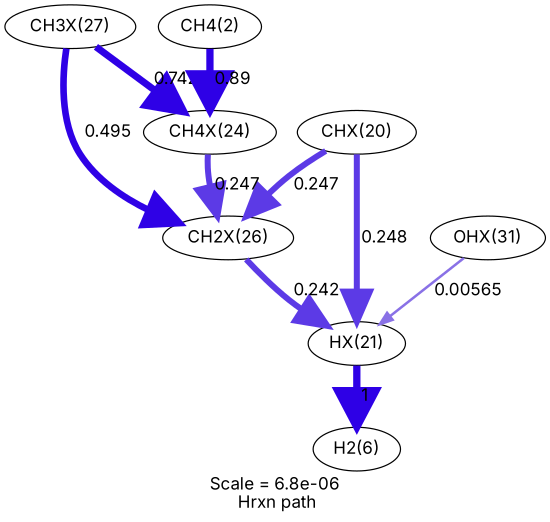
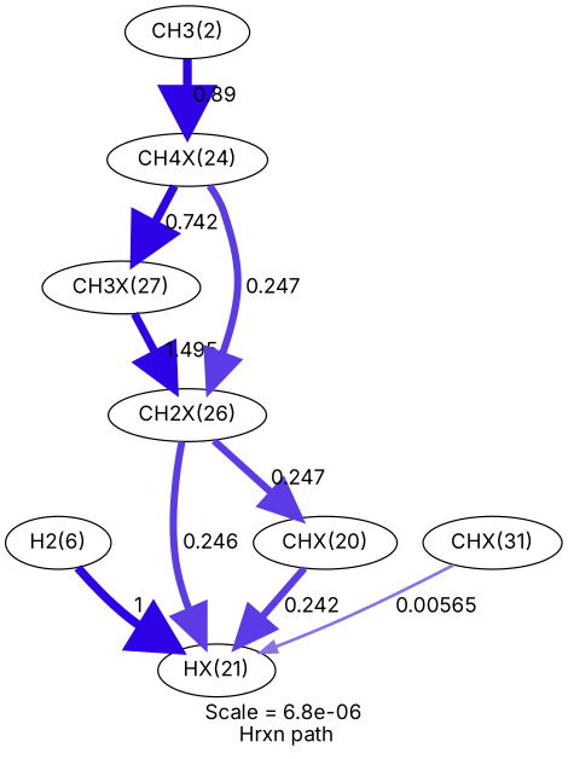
  digraph {
    fontname=Inter
    label="Scale = 6.8e-06\l Hrxn path"
    node [fontname=Inter]
    edge [arrowsize=2.47 color="0.7, 0.747, 0.9" fontname=Inter penwidth=4.94]
    n1 [label="HX(21)"]
    n2 [label="H2(6)"]
    n3 [label="CH3X(27)"]
    n4 [label="CH2X(26)"]
    n5 [label="CHX(20)"]
-   n6 [label="OHX(31)"]
+   n6 [label="CHX(31)"]
    n7 [label="CH4X(24)"]
-   n8 [label="CH4(2)"]
-   n1 -> n2 [arrowsize=3 color="0.7, 1.5, 0.9" label=" 1" penwidth=6]
-   n3 -> n4 [arrowsize=2.73 color="0.7, 0.995, 0.9" label=" 0.495" penwidth=5.47]
-   n4 -> n1 [color="0.7, 0.746, 0.9" label=" 0.242"]
-   n5 -> n4 [label=" 0.247"]
-   n5 -> n1 [color="0.7, 0.748, 0.9" label=" 0.248" penwidth=4.95]
+   n8 [label="CH3(2)"]
+   n2 -> n1 [arrowsize=3 color="0.7, 1.5, 0.9" label=" 1" penwidth=6]
+   n3 -> n4 [arrowsize=2.73 color="0.7, 0.995, 0.9" label=" 1.495" penwidth=5.47]
+   n4 -> n1 [color="0.7, 0.746, 0.9" label=" 0.246"]
+   n4 -> n5 [label=" 0.247"]
+   n5 -> n1 [color="0.7, 0.748, 0.9" label=" 0.242" penwidth=4.95]
    n6 -> n1 [arrowsize=1.05 color="0.7, 0.506, 0.9" label=" 0.00565" penwidth=2.09]
-   n3 -> n7 [arrowsize=2.89 color="0.7, 1.24, 0.9" label=" 0.742" penwidth=5.77]
+   n7 -> n3 [arrowsize=2.89 color="0.7, 1.24, 0.9" label=" 0.742" penwidth=5.77]
    n7 -> n4 [label=" 0.247" penwidth=4.95]
    n8 -> n7 [arrowsize=3 color="0.7, 1.49, 0.9" label=" 0.89" penwidth=5.99]
  }
